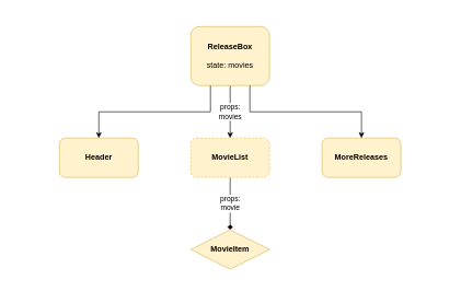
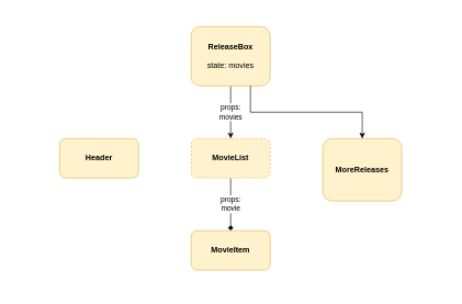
  <mxCell id="0" />
  <mxCell id="1" parent="0" />
  <mxCell id="2" value="" style="rounded=0;whiteSpace=wrap;html=1;strokeColor=none;" vertex="1" parent="1"><mxGeometry x="20" y="20" width="660" height="420" as="geometry" /></mxCell>
  <mxCell id="3" value="props:&lt;br&gt;movies" style="edgeStyle=orthogonalEdgeStyle;rounded=0;orthogonalLoop=1;jettySize=auto;html=1;" edge="1" parent="1" source="4" target="7"><mxGeometry relative="1" as="geometry" /></mxCell>
  <mxCell id="4" value="&lt;b&gt;ReleaseBox&lt;/b&gt;&lt;br&gt;&lt;br&gt;state: movies&lt;br&gt;" style="rounded=1;whiteSpace=wrap;html=1;fillColor=#fff2cc;strokeColor=#d6b656;" vertex="1" parent="1"><mxGeometry x="290" y="40" width="120" height="90" as="geometry" /></mxCell>
  <mxCell id="5" value="&lt;b&gt;Header&lt;/b&gt;" style="rounded=1;whiteSpace=wrap;html=1;fillColor=#fff2cc;strokeColor=#d6b656;" vertex="1" parent="1"><mxGeometry x="90" y="210" width="120" height="60" as="geometry" /></mxCell>
  <mxCell id="6" value="props:&lt;br&gt;movie" style="edgeStyle=orthogonalEdgeStyle;rounded=0;orthogonalLoop=1;jettySize=auto;html=1;endArrow=diamond;" edge="1" parent="1" source="7" target="8"><mxGeometry relative="1" as="geometry" /></mxCell>
  <mxCell id="7" value="&lt;b&gt;MovieList&lt;/b&gt;" style="rounded=1;whiteSpace=wrap;html=1;fillColor=#fff2cc;strokeColor=#d6b656;dashed=1;" vertex="1" parent="1"><mxGeometry x="290" y="210" width="120" height="60" as="geometry" /></mxCell>
- <mxCell id="8" value="&lt;b&gt;MovieItem&lt;/b&gt;" style="rhombus;whiteSpace=wrap;html=1;fillColor=#fff2cc;strokeColor=#d6b656;" vertex="1" parent="1"><mxGeometry x="290" y="350" width="120" height="60" as="geometry" /></mxCell>
- <mxCell id="9" value="&lt;b&gt;MoreReleases&lt;/b&gt;" style="rounded=1;whiteSpace=wrap;html=1;fillColor=#fff2cc;strokeColor=#d6b656;" vertex="1" parent="1"><mxGeometry x="490" y="210" width="120" height="60" as="geometry" /></mxCell>
+ <mxCell id="8" value="&lt;b&gt;MovieItem&lt;/b&gt;" style="rounded=1;whiteSpace=wrap;html=1;fillColor=#fff2cc;strokeColor=#d6b656;" vertex="1" parent="1"><mxGeometry x="290" y="350" width="120" height="60" as="geometry" /></mxCell>
+ <mxCell id="9" value="&lt;b&gt;MoreReleases&lt;/b&gt;" style="rounded=1;whiteSpace=wrap;html=1;fillColor=#fff2cc;strokeColor=#d6b656;" vertex="1" parent="1"><mxGeometry x="490" y="210" width="120" height="95" as="geometry" /></mxCell>
  <mxCell id="10" value="" style="edgeStyle=orthogonalEdgeStyle;rounded=0;orthogonalLoop=1;jettySize=auto;html=1;exitX=0.75;exitY=1;exitDx=0;exitDy=0;entryX=0.5;entryY=0;entryDx=0;entryDy=0;" edge="1" parent="1" source="4" target="9"><mxGeometry relative="1" as="geometry"><mxPoint x="360" y="140" as="sourcePoint" /><mxPoint x="360" y="220" as="targetPoint" /></mxGeometry></mxCell>
- <mxCell id="11" value="" style="edgeStyle=orthogonalEdgeStyle;rounded=0;orthogonalLoop=1;jettySize=auto;html=1;exitX=0.25;exitY=1;exitDx=0;exitDy=0;entryX=0.5;entryY=0;entryDx=0;entryDy=0;" edge="1" parent="1" source="4" target="5"><mxGeometry relative="1" as="geometry"><mxPoint x="360" y="140" as="sourcePoint" /><mxPoint x="360" y="220" as="targetPoint" /></mxGeometry></mxCell>
